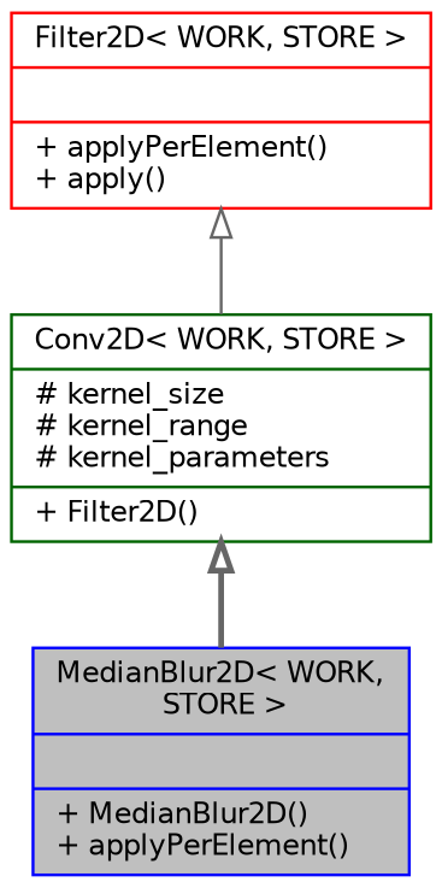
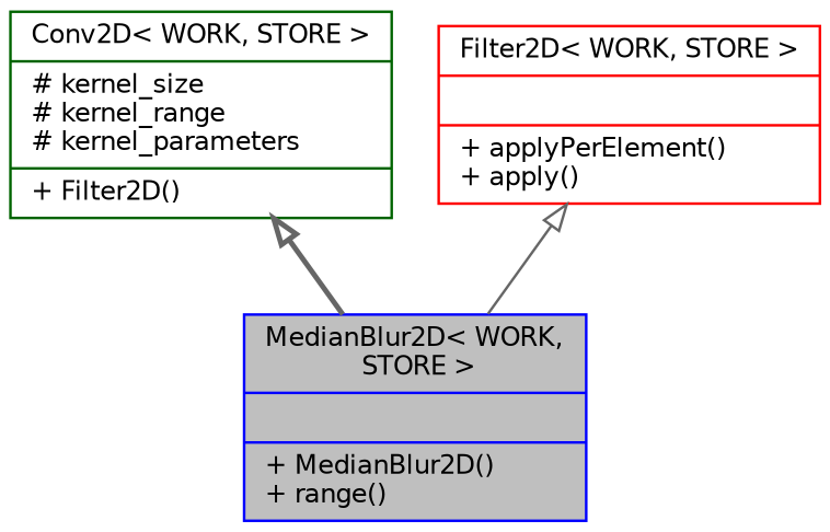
  digraph {
    node [fillcolor=white fontname=Helvetica fontsize=10 shape=record style=filled]
    edge [arrowtail=onormal color=gray40 dir=back fontname=Helvetica fontsize=10 labelfontname=Helvetica labelfontsize=10]
-   n1 [color=blue fillcolor=grey75 fontcolor=black height=0.2 label="{MedianBlur2D\< WORK,\l STORE \>\n||+ MedianBlur2D()\l+ applyPerElement()\l}" width=0.4]
+   n1 [color=blue fillcolor=grey75 fontcolor=black height=0.2 label="{MedianBlur2D\< WORK,\l STORE \>\n||+ MedianBlur2D()\l+ range()\l}" width=0.4]
    n2 [color=darkgreen height=0.2 label="{Conv2D\< WORK, STORE \>\n|# kernel_size\l# kernel_range\l# kernel_parameters\l|+ Filter2D()\l}" width=0.4]
    n3 [color=red height=0.2 label="{Filter2D\< WORK, STORE \>\n||+ applyPerElement()\l+ apply()\l}" width=0.4]
    n2 -> n1 [style=bold]
-   n3 -> n2 [style=solid]
+   n3 -> n1 [style=solid]
  }
